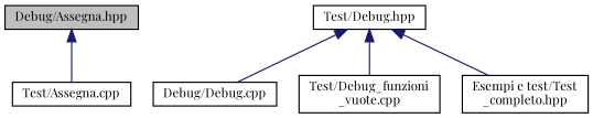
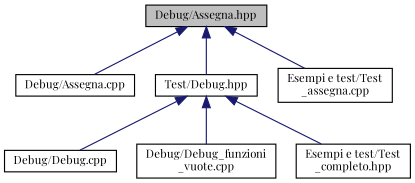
  digraph {
    fontname="Playfair Display"
    node [color=black fillcolor=white fontname="Playfair Display" fontsize=10 shape=record style=filled]
    edge [color=midnightblue dir=back fontname="Playfair Display" fontsize=10 labelfontname=Helvetica labelfontsize=10 style=solid]
    n1 [fillcolor=grey75 fontcolor=black height=0.2 label="Debug/Assegna.hpp" width=0.4]
-   n2 [height=0.2 label="Test/Assegna.cpp" width=0.4]
+   n2 [height=0.2 label="Debug/Assegna.cpp" width=0.4]
    n3 [height=0.2 label="Test/Debug.hpp" width=0.4]
+   n4 [height=0.2 label="Esempi e test/Test\l_assegna.cpp" width=0.4]
    n5 [height=0.2 label="Debug/Debug.cpp" width=0.4]
-   n6 [height=0.2 label="Test/Debug_funzioni\l_vuote.cpp" width=0.4]
+   n6 [height=0.2 label="Debug/Debug_funzioni\l_vuote.cpp" width=0.4]
    n7 [height=0.2 label="Esempi e test/Test\l_completo.hpp" width=0.4]
    n1 -> n2
+   n1 -> n3
+   n1 -> n4
    n3 -> n5
    n3 -> n6
    n3 -> n7
  }
